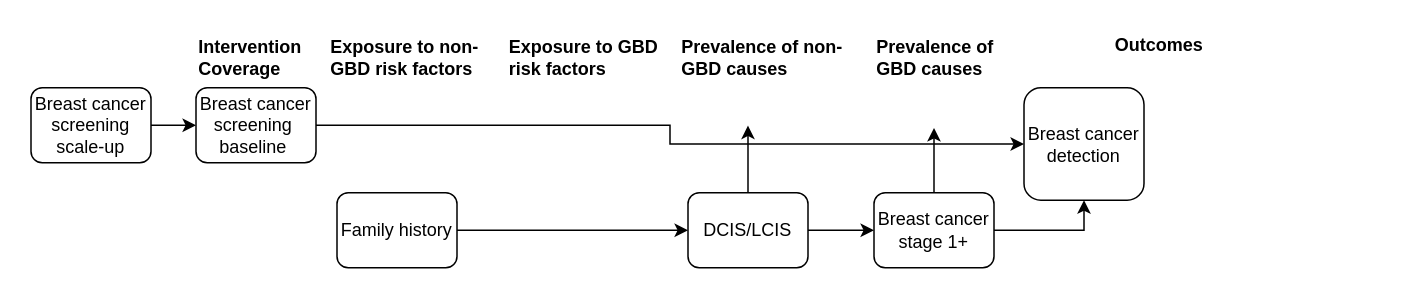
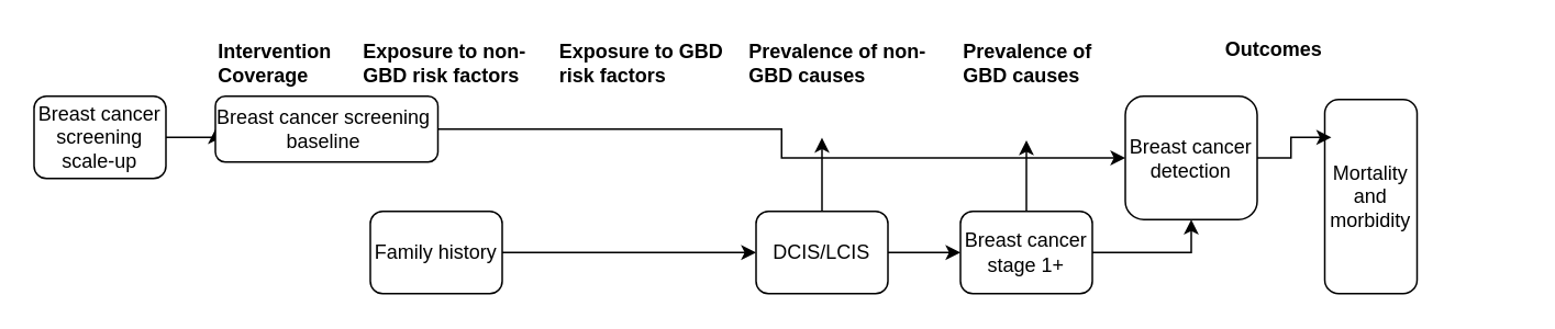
  <mxCell id="0" />
  <mxCell id="1" parent="0" />
  <mxCell id="2" value="&lt;b&gt;Intervention &lt;br&gt;Coverage&lt;/b&gt;" style="text;html=1;strokeColor=none;fillColor=none;align=left;verticalAlign=middle;whiteSpace=wrap;rounded=0;" vertex="1" parent="1"><mxGeometry x="130" y="28" width="140" height="20" as="geometry" /></mxCell>
  <mxCell id="3" value="&lt;b&gt;Exposure to GBD&amp;nbsp;&lt;br&gt;risk factors&lt;/b&gt;" style="text;html=1;strokeColor=none;fillColor=none;align=left;verticalAlign=middle;whiteSpace=wrap;rounded=0;" vertex="1" parent="1"><mxGeometry x="337" y="28" width="180" height="20" as="geometry" /></mxCell>
  <mxCell id="4" value="&lt;b&gt;Prevalence of &lt;br&gt;GBD causes&lt;/b&gt;" style="text;html=1;strokeColor=none;fillColor=none;align=left;verticalAlign=middle;whiteSpace=wrap;rounded=0;" vertex="1" parent="1"><mxGeometry x="582" y="28" width="180" height="20" as="geometry" /></mxCell>
  <mxCell id="5" value="&lt;b&gt;Outcomes&lt;/b&gt;" style="text;html=1;strokeColor=none;fillColor=none;align=left;verticalAlign=middle;whiteSpace=wrap;rounded=0;" vertex="1" parent="1"><mxGeometry x="741" y="20" width="180" height="20" as="geometry" /></mxCell>
  <mxCell id="6" style="edgeStyle=orthogonalEdgeStyle;rounded=0;orthogonalLoop=1;jettySize=auto;html=1;exitX=1;exitY=0.5;exitDx=0;exitDy=0;entryX=0;entryY=0.5;entryDx=0;entryDy=0;" edge="1" parent="1" source="7" target="8"><mxGeometry relative="1" as="geometry" /></mxCell>
  <mxCell id="7" value="Breast cancer screening scale-up" style="rounded=1;whiteSpace=wrap;html=1;" vertex="1" parent="1"><mxGeometry x="20" y="58" width="80" height="50" as="geometry" /></mxCell>
- <mxCell id="8" value="Breast cancer screening&amp;nbsp;&lt;br&gt;baseline&amp;nbsp;" style="rounded=1;whiteSpace=wrap;html=1;" vertex="1" parent="1"><mxGeometry x="130" y="58" width="80" height="50" as="geometry" /></mxCell>
+ <mxCell id="8" value="Breast cancer screening&amp;nbsp;&lt;br&gt;baseline&amp;nbsp;" style="rounded=1;whiteSpace=wrap;html=1;" vertex="1" parent="1"><mxGeometry x="130" y="58" width="135" height="40" as="geometry" /></mxCell>
  <mxCell id="9" value="&lt;b&gt;Exposure to non-&lt;br&gt;GBD&amp;nbsp;risk factors&lt;/b&gt;" style="text;html=1;strokeColor=none;fillColor=none;align=left;verticalAlign=middle;whiteSpace=wrap;rounded=0;" vertex="1" parent="1"><mxGeometry x="218" y="28" width="180" height="20" as="geometry" /></mxCell>
  <mxCell id="10" style="edgeStyle=orthogonalEdgeStyle;rounded=0;orthogonalLoop=1;jettySize=auto;html=1;exitX=1;exitY=0.5;exitDx=0;exitDy=0;entryX=0;entryY=0.5;entryDx=0;entryDy=0;" edge="1" parent="1" source="11" target="19"><mxGeometry relative="1" as="geometry" /></mxCell>
  <mxCell id="11" value="Family history" style="rounded=1;whiteSpace=wrap;html=1" vertex="1" parent="1"><mxGeometry x="224" y="128" width="80" height="50" as="geometry" /></mxCell>
  <mxCell id="12" style="edgeStyle=orthogonalEdgeStyle;rounded=0;orthogonalLoop=1;jettySize=auto;html=1;exitX=1;exitY=0.5;exitDx=0;exitDy=0;entryX=0.5;entryY=1;entryDx=0;entryDy=0;" edge="1" parent="1" source="14" target="21"><mxGeometry relative="1" as="geometry" /></mxCell>
  <mxCell id="13" style="edgeStyle=orthogonalEdgeStyle;rounded=0;orthogonalLoop=1;jettySize=auto;html=1;exitX=0.5;exitY=0;exitDx=0;exitDy=0;" edge="1" parent="1" source="14"><mxGeometry relative="1" as="geometry"><mxPoint x="622" y="84.8" as="targetPoint" /></mxGeometry></mxCell>
  <mxCell id="14" value="Breast cancer stage 1+" style="rounded=1;whiteSpace=wrap;html=1" vertex="1" parent="1"><mxGeometry x="582" y="128" width="80" height="50" as="geometry" /></mxCell>
  <mxCell id="15" value="&lt;b&gt;Prevalence of&amp;nbsp;non-&lt;br&gt;GBD causes&lt;/b&gt;" style="text;html=1;strokeColor=none;fillColor=none;align=left;verticalAlign=middle;whiteSpace=wrap;rounded=0;" vertex="1" parent="1"><mxGeometry x="452" y="28" width="130" height="20" as="geometry" /></mxCell>
+ <mxCell id="16" value="Mortality and morbidity" style="rounded=1;whiteSpace=wrap;html=1;" vertex="1" parent="1"><mxGeometry x="803" y="60" width="56" height="118" as="geometry" /></mxCell>
  <mxCell id="17" style="edgeStyle=orthogonalEdgeStyle;rounded=0;orthogonalLoop=1;jettySize=auto;html=1;exitX=1;exitY=0.5;exitDx=0;exitDy=0;entryX=0;entryY=0.5;entryDx=0;entryDy=0;" edge="1" parent="1" source="19" target="14"><mxGeometry relative="1" as="geometry" /></mxCell>
  <mxCell id="18" style="edgeStyle=orthogonalEdgeStyle;rounded=0;orthogonalLoop=1;jettySize=auto;html=1;exitX=0.5;exitY=0;exitDx=0;exitDy=0;" edge="1" parent="1" source="19"><mxGeometry relative="1" as="geometry"><mxPoint x="498" y="83.2" as="targetPoint" /></mxGeometry></mxCell>
  <mxCell id="19" value="DCIS/LCIS" style="rounded=1;whiteSpace=wrap;html=1" vertex="1" parent="1"><mxGeometry x="458" y="128" width="80" height="50" as="geometry" /></mxCell>
+ <mxCell id="20" style="edgeStyle=orthogonalEdgeStyle;rounded=0;orthogonalLoop=1;jettySize=auto;html=1;exitX=1;exitY=0.5;exitDx=0;exitDy=0;entryX=0.071;entryY=0.195;entryDx=0;entryDy=0;entryPerimeter=0;" edge="1" parent="1" source="21" target="16"><mxGeometry relative="1" as="geometry" /></mxCell>
  <mxCell id="21" value="Breast cancer detection" style="rounded=1;whiteSpace=wrap;html=1;" vertex="1" parent="1"><mxGeometry x="682" y="58" width="80" height="75" as="geometry" /></mxCell>
  <mxCell id="22" style="edgeStyle=orthogonalEdgeStyle;rounded=0;orthogonalLoop=1;jettySize=auto;html=1;exitX=1;exitY=0.5;exitDx=0;exitDy=0;entryX=0;entryY=0.5;entryDx=0;entryDy=0;" edge="1" parent="1" source="8" target="21"><mxGeometry relative="1" as="geometry"><mxPoint x="510" y="83" as="sourcePoint" /><mxPoint x="566" y="83" as="targetPoint" /></mxGeometry></mxCell>
